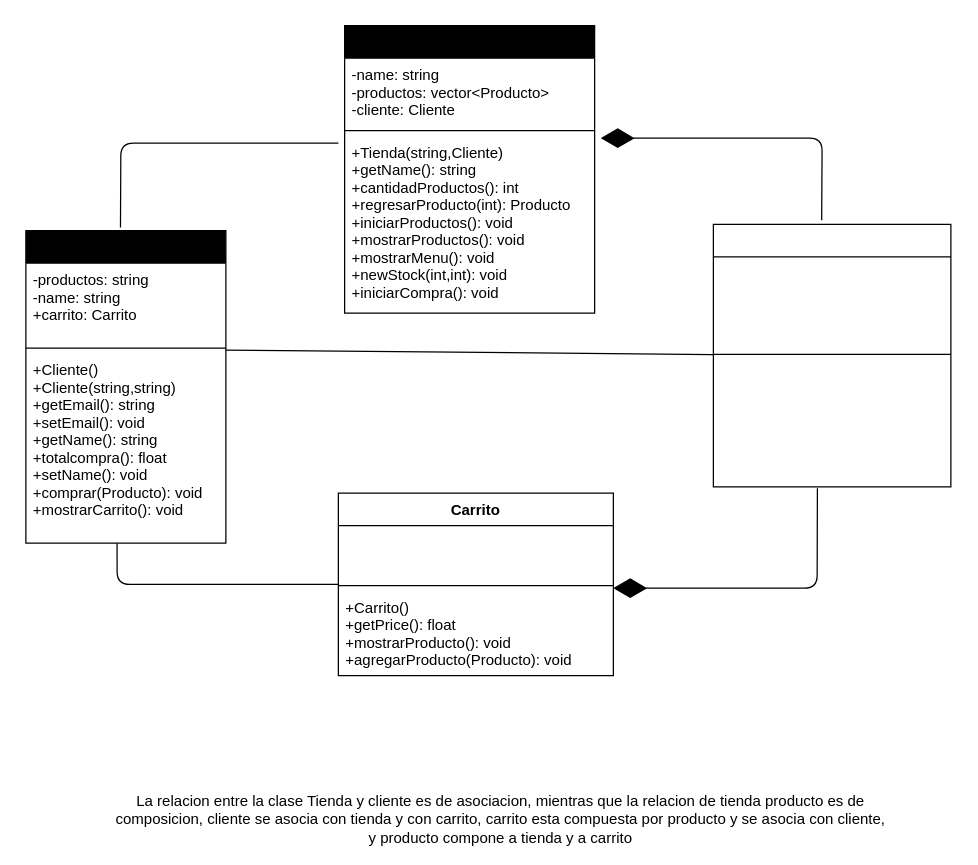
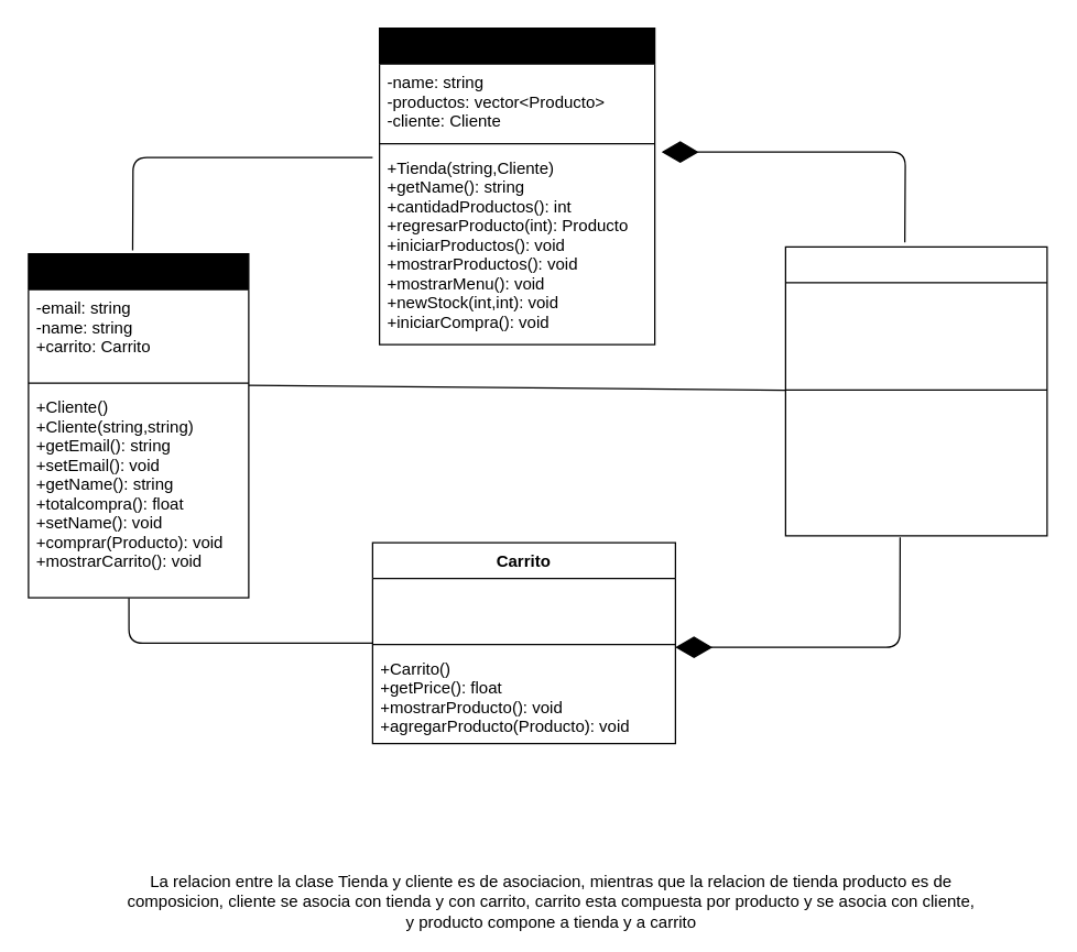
  <mxCell id="0" />
  <mxCell id="1" parent="0" />
  <mxCell id="2" style="edgeStyle=none;html=1;entryX=0.456;entryY=1.001;entryDx=0;entryDy=0;entryPerimeter=0;strokeColor=#000000;endArrow=none;endFill=0;" parent="1" source="3" target="20" edge="1"><mxGeometry relative="1" as="geometry"><Array as="points"><mxPoint x="93" y="467" /></Array></mxGeometry></mxCell>
  <mxCell id="3" value="Carrito" style="swimlane;fontStyle=1;align=center;verticalAlign=top;childLayout=stackLayout;horizontal=1;startSize=26;horizontalStack=0;resizeParent=1;resizeParentMax=0;resizeLast=0;collapsible=1;marginBottom=0;swimlaneFillColor=default;gradientColor=none;" parent="1" vertex="1"><mxGeometry x="270" y="394" width="220" height="146" as="geometry" /></mxCell>
  <mxCell id="4" value="+inven: vector&lt;Producto&gt;&#10;+price: float" style="text;strokeColor=none;fillColor=none;align=left;verticalAlign=top;spacingLeft=4;spacingRight=4;overflow=hidden;rotatable=0;points=[[0,0.5],[1,0.5]];portConstraint=eastwest;labelBackgroundColor=none;labelBorderColor=none;fontColor=#FFFFFF;" parent="3" vertex="1"><mxGeometry y="26" width="220" height="44" as="geometry" /></mxCell>
  <mxCell id="5" value="" style="line;strokeWidth=1;fillColor=none;align=left;verticalAlign=middle;spacingTop=-1;spacingLeft=3;spacingRight=3;rotatable=0;labelPosition=right;points=[];portConstraint=eastwest;" parent="3" vertex="1"><mxGeometry y="70" width="220" height="8" as="geometry" /></mxCell>
  <mxCell id="6" value="+Carrito()&#10;+getPrice(): float&#10;+mostrarProducto(): void&#10;+agregarProducto(Producto): void" style="text;strokeColor=none;fillColor=none;align=left;verticalAlign=top;spacingLeft=4;spacingRight=4;overflow=hidden;rotatable=0;points=[[0,0.5],[1,0.5]];portConstraint=eastwest;" parent="3" vertex="1"><mxGeometry y="78" width="220" height="68" as="geometry" /></mxCell>
  <mxCell id="7" style="edgeStyle=none;html=1;entryX=0.99;entryY=-0.016;entryDx=0;entryDy=0;entryPerimeter=0;strokeColor=#000000;endArrow=none;endFill=0;" parent="1" source="8" target="20" edge="1"><mxGeometry relative="1" as="geometry" /></mxCell>
  <mxCell id="8" value="Producto" style="swimlane;fontStyle=1;align=center;verticalAlign=top;childLayout=stackLayout;horizontal=1;startSize=26;horizontalStack=0;resizeParent=1;resizeParentMax=0;resizeLast=0;collapsible=1;marginBottom=0;labelBackgroundColor=none;labelBorderColor=none;fontColor=#FFFFFF;gradientColor=none;swimlaneFillColor=default;" parent="1" vertex="1"><mxGeometry x="570" y="179" width="190" height="210" as="geometry"><mxRectangle x="540" y="210" width="90" height="26" as="alternateBounds" /></mxGeometry></mxCell>
  <mxCell id="9" value="-id: string&#10;-name: string&#10;-price: float&#10;+stock: int" style="text;strokeColor=none;fillColor=none;align=left;verticalAlign=top;spacingLeft=4;spacingRight=4;overflow=hidden;rotatable=0;points=[[0,0.5],[1,0.5]];portConstraint=eastwest;labelBackgroundColor=none;labelBorderColor=none;fontColor=#FFFFFF;" parent="8" vertex="1"><mxGeometry y="26" width="190" height="74" as="geometry" /></mxCell>
  <mxCell id="10" value="" style="line;strokeWidth=1;fillColor=none;align=left;verticalAlign=middle;spacingTop=-1;spacingLeft=3;spacingRight=3;rotatable=0;labelPosition=right;points=[];portConstraint=eastwest;labelBackgroundColor=none;labelBorderColor=none;fontColor=#FFFFFF;" parent="8" vertex="1"><mxGeometry y="100" width="190" height="8" as="geometry" /></mxCell>
  <mxCell id="11" value="+Producto(string,string,float,int)&#10;+getNombre(): string&#10;+getId(): string&#10;+getPrice(): float&#10;+getStock(): int&#10;+setStock(int): void" style="text;strokeColor=none;fillColor=none;align=left;verticalAlign=top;spacingLeft=4;spacingRight=4;overflow=hidden;rotatable=0;points=[[0,0.5],[1,0.5]];portConstraint=eastwest;labelBackgroundColor=none;labelBorderColor=none;fontColor=#FFFFFF;" parent="8" vertex="1"><mxGeometry y="108" width="190" height="102" as="geometry" /></mxCell>
  <mxCell id="12" style="edgeStyle=none;html=1;entryX=0.473;entryY=-0.01;entryDx=0;entryDy=0;entryPerimeter=0;endArrow=none;endFill=0;strokeColor=#000000;" parent="1" target="17" edge="1"><mxGeometry relative="1" as="geometry"><Array as="points"><mxPoint x="96" y="114" /></Array><mxPoint x="270" y="114" as="sourcePoint" /></mxGeometry></mxCell>
  <mxCell id="13" value="Tienda" style="swimlane;fontStyle=1;align=center;verticalAlign=top;childLayout=stackLayout;horizontal=1;startSize=26;horizontalStack=0;resizeParent=1;resizeParentMax=0;resizeLast=0;collapsible=1;marginBottom=0;fillColor=#000000;swimlaneFillColor=default;" parent="1" vertex="1"><mxGeometry x="275" y="20" width="200" height="230" as="geometry" /></mxCell>
  <mxCell id="14" value="-name: string&#10;-productos: vector&lt;Producto&gt;&#10;-cliente: Cliente" style="text;strokeColor=none;fillColor=none;align=left;verticalAlign=top;spacingLeft=4;spacingRight=4;overflow=hidden;rotatable=0;points=[[0,0.5],[1,0.5]];portConstraint=eastwest;" parent="13" vertex="1"><mxGeometry y="26" width="200" height="54" as="geometry" /></mxCell>
  <mxCell id="15" value="" style="line;strokeWidth=1;fillColor=none;align=left;verticalAlign=middle;spacingTop=-1;spacingLeft=3;spacingRight=3;rotatable=0;labelPosition=right;points=[];portConstraint=eastwest;" parent="13" vertex="1"><mxGeometry y="80" width="200" height="8" as="geometry" /></mxCell>
  <mxCell id="16" value="+Tienda(string,Cliente)&#10;+getName(): string&#10;+cantidadProductos(): int&#10;+regresarProducto(int): Producto&#10;+iniciarProductos(): void&#10;+mostrarProductos(): void&#10;+mostrarMenu(): void&#10;+newStock(int,int): void&#10;+iniciarCompra(): void" style="text;strokeColor=none;fillColor=none;align=left;verticalAlign=top;spacingLeft=4;spacingRight=4;overflow=hidden;rotatable=0;points=[[0,0.5],[1,0.5]];portConstraint=eastwest;" parent="13" vertex="1"><mxGeometry y="88" width="200" height="142" as="geometry" /></mxCell>
  <mxCell id="17" value="Cliente" style="swimlane;fontStyle=1;align=center;verticalAlign=top;childLayout=stackLayout;horizontal=1;startSize=26;horizontalStack=0;resizeParent=1;resizeParentMax=0;resizeLast=0;collapsible=1;marginBottom=0;fillColor=#000000;swimlaneFillColor=default;" parent="1" vertex="1"><mxGeometry x="20" y="184" width="160" height="250" as="geometry" /></mxCell>
- <mxCell id="18" value="-productos: string&#10;-name: string&#10;+carrito: Carrito" style="text;strokeColor=none;fillColor=none;align=left;verticalAlign=top;spacingLeft=4;spacingRight=4;overflow=hidden;rotatable=0;points=[[0,0.5],[1,0.5]];portConstraint=eastwest;" parent="17" vertex="1"><mxGeometry y="26" width="160" height="64" as="geometry" /></mxCell>
+ <mxCell id="18" value="-email: string&#10;-name: string&#10;+carrito: Carrito" style="text;strokeColor=none;fillColor=none;align=left;verticalAlign=top;spacingLeft=4;spacingRight=4;overflow=hidden;rotatable=0;points=[[0,0.5],[1,0.5]];portConstraint=eastwest;" parent="17" vertex="1"><mxGeometry y="26" width="160" height="64" as="geometry" /></mxCell>
  <mxCell id="19" value="" style="line;strokeWidth=1;fillColor=none;align=left;verticalAlign=middle;spacingTop=-1;spacingLeft=3;spacingRight=3;rotatable=0;labelPosition=right;points=[];portConstraint=eastwest;" parent="17" vertex="1"><mxGeometry y="90" width="160" height="8" as="geometry" /></mxCell>
  <mxCell id="20" value="+Cliente()&#10;+Cliente(string,string)&#10;+getEmail(): string&#10;+setEmail(): void&#10;+getName(): string&#10;+totalcompra(): float&#10;+setName(): void&#10;+comprar(Producto): void&#10;+mostrarCarrito(): void" style="text;strokeColor=none;fillColor=none;align=left;verticalAlign=top;spacingLeft=4;spacingRight=4;overflow=hidden;rotatable=0;points=[[0,0.5],[1,0.5]];portConstraint=eastwest;" parent="17" vertex="1"><mxGeometry y="98" width="160" height="152" as="geometry" /></mxCell>
  <mxCell id="21" value="" style="endArrow=diamondThin;endFill=1;endSize=24;html=1;strokeColor=#000000;exitX=0.438;exitY=1.01;exitDx=0;exitDy=0;exitPerimeter=0;entryX=1;entryY=0.75;entryDx=0;entryDy=0;entryPerimeter=0;" parent="1" source="11" target="5" edge="1"><mxGeometry width="160" relative="1" as="geometry"><mxPoint x="510" y="450" as="sourcePoint" /><mxPoint x="670" y="450" as="targetPoint" /><Array as="points"><mxPoint x="653" y="470" /></Array></mxGeometry></mxCell>
  <mxCell id="22" value="&lt;font color=&quot;#000000&quot;&gt;La relacion entre la clase Tienda y cliente es de asociacion, mientras que la relacion de tienda producto es de composicion, cliente se asocia con tienda y con carrito, carrito esta compuesta por producto y se asocia con cliente, y producto compone a tienda y a carrito&lt;/font&gt;" style="text;html=1;align=center;verticalAlign=middle;whiteSpace=wrap;rounded=0;" parent="1" vertex="1"><mxGeometry x="90" y="640" width="620" height="30" as="geometry" /></mxCell>
  <mxCell id="23" value="" style="endArrow=diamondThin;endFill=1;endSize=24;html=1;fontColor=#000000;strokeColor=#000000;exitX=0.456;exitY=-0.016;exitDx=0;exitDy=0;exitPerimeter=0;" parent="1" source="8" edge="1"><mxGeometry width="160" relative="1" as="geometry"><mxPoint x="510" y="100" as="sourcePoint" /><mxPoint x="480" y="110" as="targetPoint" /><Array as="points"><mxPoint x="657" y="110" /></Array></mxGeometry></mxCell>
